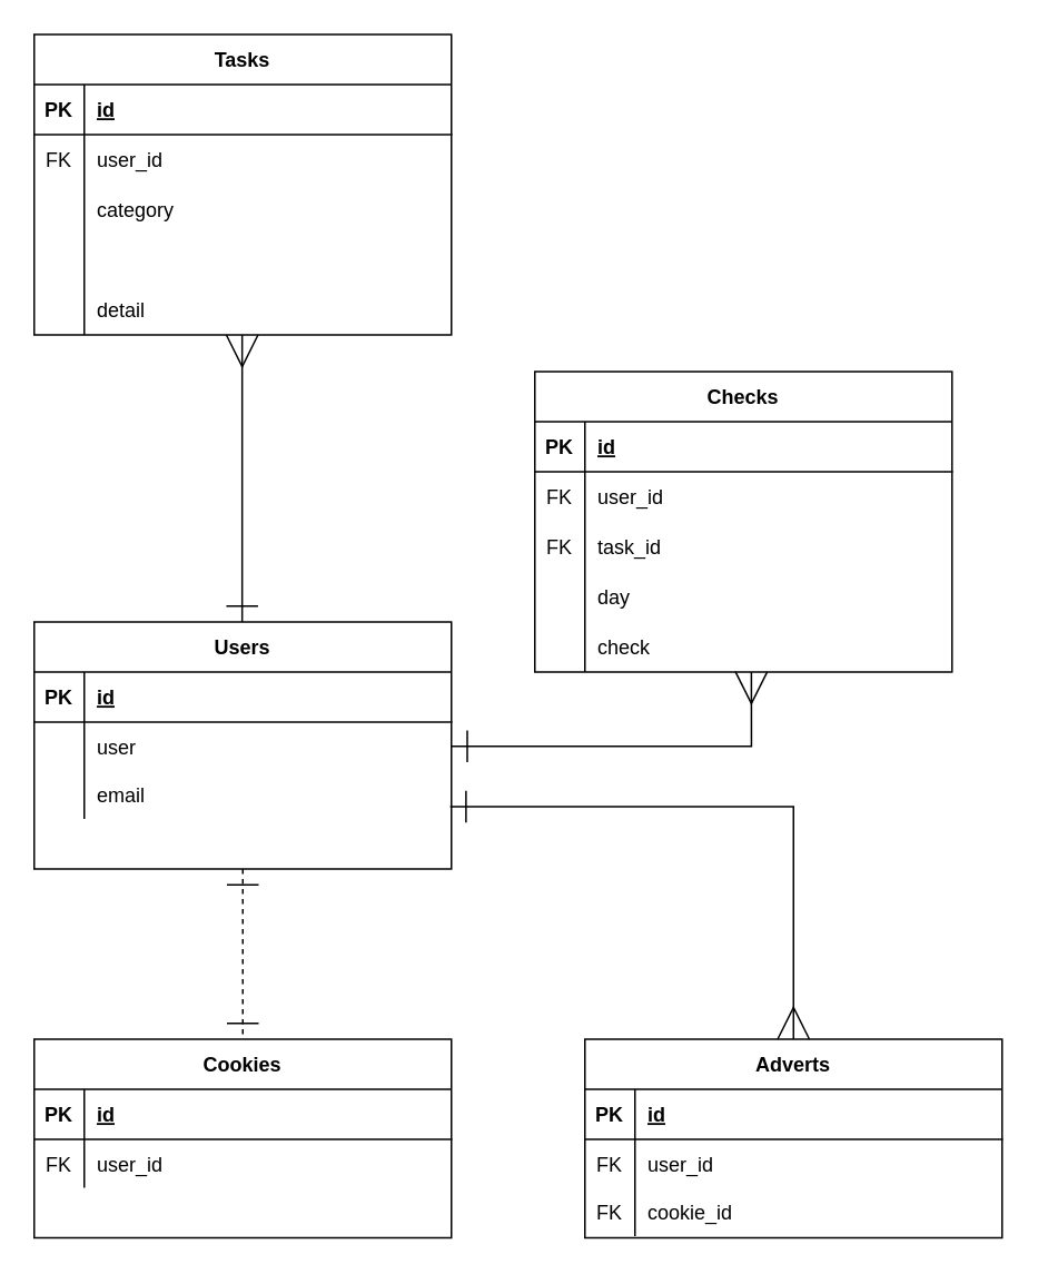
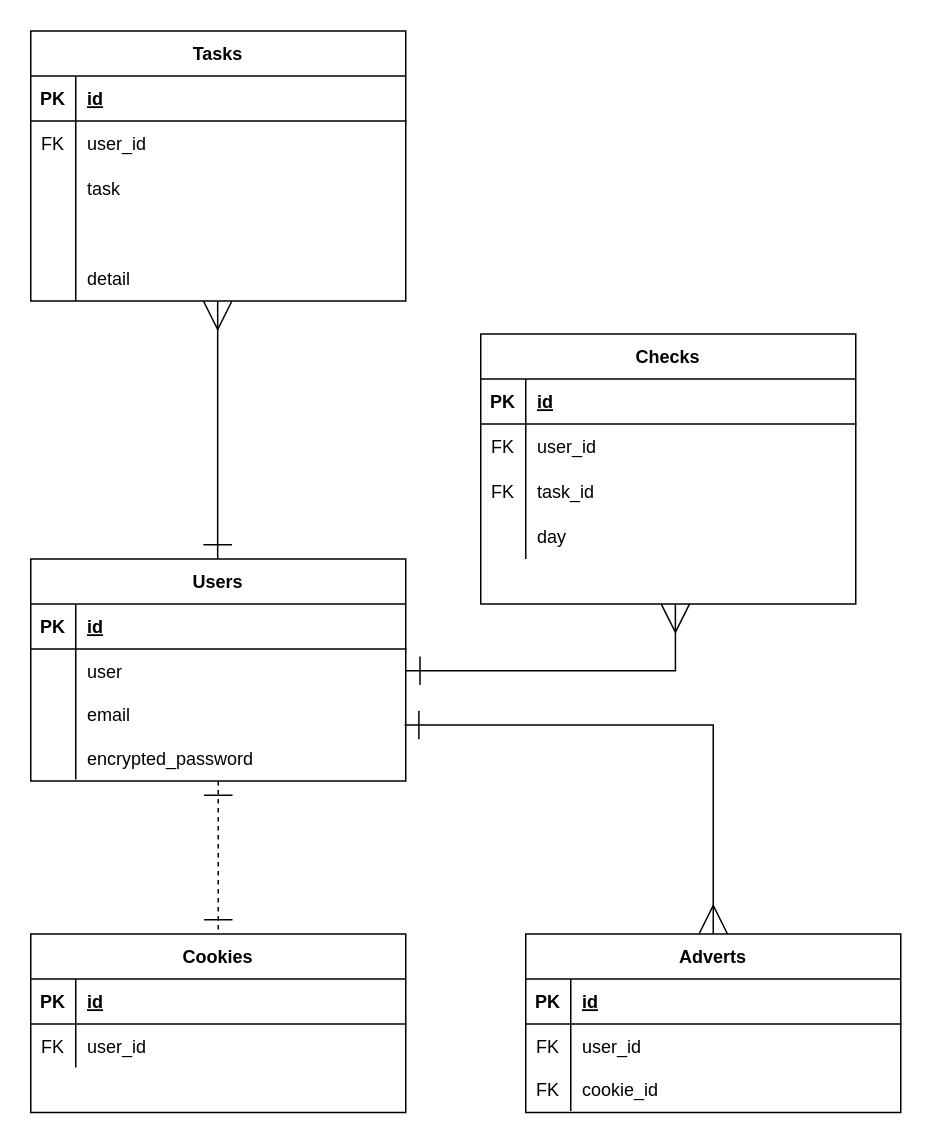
  <mxCell id="0" />
  <mxCell id="1" parent="0" />
  <mxCell id="2" value="Tasks" style="shape=table;startSize=30;container=1;collapsible=1;childLayout=tableLayout;fixedRows=1;rowLines=0;fontStyle=1;align=center;resizeLast=1;" parent="1" vertex="1"><mxGeometry x="20" y="20" width="250" height="180" as="geometry" /></mxCell>
  <mxCell id="3" value="" style="shape=partialRectangle;collapsible=0;dropTarget=0;pointerEvents=0;fillColor=none;points=[[0,0.5],[1,0.5]];portConstraint=eastwest;top=0;left=0;right=0;bottom=1;" parent="2" vertex="1"><mxGeometry y="30" width="250" height="30" as="geometry" /></mxCell>
  <mxCell id="4" value="PK" style="shape=partialRectangle;overflow=hidden;connectable=0;top=0;left=0;bottom=0;right=0;fontStyle=1;strokeWidth=1;fillColor=none;" parent="3" vertex="1"><mxGeometry width="30" height="30" as="geometry"><mxRectangle width="30" height="30" as="alternateBounds" /></mxGeometry></mxCell>
  <mxCell id="5" value="id" style="shape=partialRectangle;overflow=hidden;connectable=0;top=0;left=0;bottom=0;right=0;align=left;spacingLeft=6;fontStyle=5;strokeWidth=2;strokeColor=default;fillColor=none;fillStyle=auto;" parent="3" vertex="1"><mxGeometry x="30" width="220" height="30" as="geometry"><mxRectangle width="220" height="30" as="alternateBounds" /></mxGeometry></mxCell>
  <mxCell id="6" value="" style="shape=partialRectangle;collapsible=0;dropTarget=0;pointerEvents=0;fillColor=none;points=[[0,0.5],[1,0.5]];portConstraint=eastwest;top=0;left=0;right=0;bottom=0;strokeWidth=1;" parent="2" vertex="1"><mxGeometry y="60" width="250" height="30" as="geometry" /></mxCell>
  <mxCell id="7" value="FK" style="shape=partialRectangle;overflow=hidden;connectable=0;top=0;left=0;bottom=0;right=0;strokeWidth=3;fillColor=none;" parent="6" vertex="1"><mxGeometry width="30" height="30" as="geometry"><mxRectangle width="30" height="30" as="alternateBounds" /></mxGeometry></mxCell>
  <mxCell id="8" value="user_id" style="shape=partialRectangle;overflow=hidden;connectable=0;top=0;left=0;bottom=0;right=0;align=left;spacingLeft=6;perimeterSpacing=1;strokeWidth=9;strokeColor=#FFFFFF;fillColor=none;" parent="6" vertex="1"><mxGeometry x="30" width="220" height="30" as="geometry"><mxRectangle width="220" height="30" as="alternateBounds" /></mxGeometry></mxCell>
  <mxCell id="9" value="" style="shape=partialRectangle;collapsible=0;dropTarget=0;pointerEvents=0;fillColor=none;points=[[0,0.5],[1,0.5]];portConstraint=eastwest;top=0;left=0;right=0;bottom=0;" parent="2" vertex="1"><mxGeometry y="90" width="250" height="30" as="geometry" /></mxCell>
  <mxCell id="10" value="" style="shape=partialRectangle;overflow=hidden;connectable=0;top=0;left=0;bottom=0;right=0;strokeWidth=3;fillColor=none;" parent="9" vertex="1"><mxGeometry width="30" height="30" as="geometry"><mxRectangle width="30" height="30" as="alternateBounds" /></mxGeometry></mxCell>
- <mxCell id="11" value="category" style="shape=partialRectangle;overflow=hidden;connectable=0;top=0;left=0;bottom=0;right=0;align=left;spacingLeft=6;perimeterSpacing=0;strokeWidth=9;fillColor=none;" parent="9" vertex="1"><mxGeometry x="30" width="220" height="30" as="geometry"><mxRectangle width="220" height="30" as="alternateBounds" /></mxGeometry></mxCell>
+ <mxCell id="11" value="task" style="shape=partialRectangle;overflow=hidden;connectable=0;top=0;left=0;bottom=0;right=0;align=left;spacingLeft=6;perimeterSpacing=0;strokeWidth=9;fillColor=none;" parent="9" vertex="1"><mxGeometry x="30" width="220" height="30" as="geometry"><mxRectangle width="220" height="30" as="alternateBounds" /></mxGeometry></mxCell>
  <mxCell id="12" value="" style="shape=partialRectangle;collapsible=0;dropTarget=0;pointerEvents=0;fillColor=none;points=[[0,0.5],[1,0.5]];portConstraint=eastwest;top=0;left=0;right=0;bottom=0;" parent="2" vertex="1"><mxGeometry y="120" width="250" height="30" as="geometry" /></mxCell>
  <mxCell id="13" value="" style="shape=partialRectangle;overflow=hidden;connectable=0;top=0;left=0;bottom=0;right=0;strokeWidth=3;fillColor=none;" parent="12" vertex="1"><mxGeometry width="30" height="30" as="geometry"><mxRectangle width="30" height="30" as="alternateBounds" /></mxGeometry></mxCell>
  <mxCell id="14" value="" style="shape=partialRectangle;collapsible=0;dropTarget=0;pointerEvents=0;fillColor=none;points=[[0,0.5],[1,0.5]];portConstraint=eastwest;top=0;left=0;right=0;bottom=0;" parent="2" vertex="1"><mxGeometry y="150" width="250" height="30" as="geometry" /></mxCell>
  <mxCell id="15" value="" style="shape=partialRectangle;overflow=hidden;connectable=0;top=0;left=0;bottom=0;right=0;strokeWidth=3;fillColor=none;" parent="14" vertex="1"><mxGeometry width="30" height="30" as="geometry"><mxRectangle width="30" height="30" as="alternateBounds" /></mxGeometry></mxCell>
  <mxCell id="16" value="detail" style="shape=partialRectangle;overflow=hidden;connectable=0;top=0;left=0;bottom=0;right=0;align=left;spacingLeft=6;perimeterSpacing=0;strokeWidth=9;fillColor=none;" parent="14" vertex="1"><mxGeometry x="30" width="220" height="30" as="geometry"><mxRectangle width="220" height="30" as="alternateBounds" /></mxGeometry></mxCell>
  <mxCell id="17" value="" style="edgeStyle=orthogonalEdgeStyle;rounded=0;orthogonalLoop=1;jettySize=auto;html=1;startArrow=ERone;startFill=0;endArrow=ERone;endFill=0;strokeWidth=1;targetPerimeterSpacing=0;sourcePerimeterSpacing=0;entryX=0.5;entryY=0;entryDx=0;entryDy=0;endSize=17;startSize=17;exitX=0.5;exitY=1;exitDx=0;exitDy=0;dashed=1;" parent="1" source="18" target="31" edge="1"><mxGeometry relative="1" as="geometry"><mxPoint x="145" y="122" as="sourcePoint" /></mxGeometry></mxCell>
  <mxCell id="18" value="Users" style="shape=table;startSize=30;container=1;collapsible=1;childLayout=tableLayout;fixedRows=1;rowLines=0;fontStyle=1;align=center;resizeLast=1;" parent="1" vertex="1"><mxGeometry x="20" y="372" width="250" height="148" as="geometry" /></mxCell>
  <mxCell id="19" value="" style="shape=partialRectangle;collapsible=0;dropTarget=0;pointerEvents=0;fillColor=none;points=[[0,0.5],[1,0.5]];portConstraint=eastwest;top=0;left=0;right=0;bottom=1;" parent="18" vertex="1"><mxGeometry y="30" width="250" height="30" as="geometry" /></mxCell>
  <mxCell id="20" value="PK" style="shape=partialRectangle;overflow=hidden;connectable=0;fillColor=none;top=0;left=0;bottom=0;right=0;fontStyle=1;" parent="19" vertex="1"><mxGeometry width="30" height="30" as="geometry"><mxRectangle width="30" height="30" as="alternateBounds" /></mxGeometry></mxCell>
  <mxCell id="21" value="id" style="shape=partialRectangle;overflow=hidden;connectable=0;fillColor=none;top=0;left=0;bottom=0;right=0;align=left;spacingLeft=6;fontStyle=5;" parent="19" vertex="1"><mxGeometry x="30" width="220" height="30" as="geometry"><mxRectangle width="220" height="30" as="alternateBounds" /></mxGeometry></mxCell>
  <mxCell id="22" value="" style="shape=partialRectangle;collapsible=0;dropTarget=0;pointerEvents=0;fillColor=none;points=[[0,0.5],[1,0.5]];portConstraint=eastwest;top=0;left=0;right=0;bottom=0;" parent="18" vertex="1"><mxGeometry y="60" width="250" height="29" as="geometry" /></mxCell>
  <mxCell id="23" value="" style="shape=partialRectangle;overflow=hidden;connectable=0;fillColor=none;top=0;left=0;bottom=0;right=0;" parent="22" vertex="1"><mxGeometry width="30" height="29" as="geometry"><mxRectangle width="30" height="29" as="alternateBounds" /></mxGeometry></mxCell>
  <mxCell id="24" value="user" style="shape=partialRectangle;overflow=hidden;connectable=0;fillColor=none;top=0;left=0;bottom=0;right=0;align=left;spacingLeft=6;" parent="22" vertex="1"><mxGeometry x="30" width="220" height="29" as="geometry"><mxRectangle width="220" height="29" as="alternateBounds" /></mxGeometry></mxCell>
  <mxCell id="25" value="" style="shape=partialRectangle;collapsible=0;dropTarget=0;pointerEvents=0;fillColor=none;points=[[0,0.5],[1,0.5]];portConstraint=eastwest;top=0;left=0;right=0;bottom=0;" parent="18" vertex="1"><mxGeometry y="89" width="250" height="29" as="geometry" /></mxCell>
  <mxCell id="26" value="" style="shape=partialRectangle;overflow=hidden;connectable=0;fillColor=none;top=0;left=0;bottom=0;right=0;" parent="25" vertex="1"><mxGeometry width="30" height="29" as="geometry"><mxRectangle width="30" height="29" as="alternateBounds" /></mxGeometry></mxCell>
  <mxCell id="27" value="email" style="shape=partialRectangle;overflow=hidden;connectable=0;fillColor=none;top=0;left=0;bottom=0;right=0;align=left;spacingLeft=6;" parent="25" vertex="1"><mxGeometry x="30" width="220" height="29" as="geometry"><mxRectangle width="220" height="29" as="alternateBounds" /></mxGeometry></mxCell>
  <mxCell id="28" value="" style="shape=partialRectangle;collapsible=0;dropTarget=0;pointerEvents=0;fillColor=none;points=[[0,0.5],[1,0.5]];portConstraint=eastwest;top=0;left=0;right=0;bottom=0;" parent="18" vertex="1"><mxGeometry y="118" width="250" height="29" as="geometry" /></mxCell>
  <mxCell id="29" value="" style="shape=partialRectangle;overflow=hidden;connectable=0;fillColor=none;top=0;left=0;bottom=0;right=0;" parent="28" vertex="1"><mxGeometry width="30" height="29" as="geometry"><mxRectangle width="30" height="29" as="alternateBounds" /></mxGeometry></mxCell>
+ <mxCell id="30" value="encrypted_password" style="shape=partialRectangle;overflow=hidden;connectable=0;fillColor=none;top=0;left=0;bottom=0;right=0;align=left;spacingLeft=6;" parent="28" vertex="1"><mxGeometry x="30" width="220" height="29" as="geometry"><mxRectangle width="220" height="29" as="alternateBounds" /></mxGeometry></mxCell>
  <mxCell id="31" value="Cookies" style="shape=table;startSize=30;container=1;collapsible=1;childLayout=tableLayout;fixedRows=1;rowLines=0;fontStyle=1;align=center;resizeLast=1;" parent="1" vertex="1"><mxGeometry x="20" y="622" width="250" height="119" as="geometry" /></mxCell>
  <mxCell id="32" value="" style="shape=partialRectangle;collapsible=0;dropTarget=0;pointerEvents=0;fillColor=none;points=[[0,0.5],[1,0.5]];portConstraint=eastwest;top=0;left=0;right=0;bottom=1;" parent="31" vertex="1"><mxGeometry y="30" width="250" height="30" as="geometry" /></mxCell>
  <mxCell id="33" value="PK" style="shape=partialRectangle;overflow=hidden;connectable=0;fillColor=none;top=0;left=0;bottom=0;right=0;fontStyle=1;" parent="32" vertex="1"><mxGeometry width="30" height="30" as="geometry"><mxRectangle width="30" height="30" as="alternateBounds" /></mxGeometry></mxCell>
  <mxCell id="34" value="id" style="shape=partialRectangle;overflow=hidden;connectable=0;fillColor=none;top=0;left=0;bottom=0;right=0;align=left;spacingLeft=6;fontStyle=5;" parent="32" vertex="1"><mxGeometry x="30" width="220" height="30" as="geometry"><mxRectangle width="220" height="30" as="alternateBounds" /></mxGeometry></mxCell>
  <mxCell id="35" value="" style="shape=partialRectangle;collapsible=0;dropTarget=0;pointerEvents=0;fillColor=none;points=[[0,0.5],[1,0.5]];portConstraint=eastwest;top=0;left=0;right=0;bottom=0;" parent="31" vertex="1"><mxGeometry y="60" width="250" height="29" as="geometry" /></mxCell>
  <mxCell id="36" value="FK" style="shape=partialRectangle;overflow=hidden;connectable=0;fillColor=none;top=0;left=0;bottom=0;right=0;" parent="35" vertex="1"><mxGeometry width="30" height="29" as="geometry"><mxRectangle width="30" height="29" as="alternateBounds" /></mxGeometry></mxCell>
  <mxCell id="37" value="user_id" style="shape=partialRectangle;overflow=hidden;connectable=0;fillColor=none;top=0;left=0;bottom=0;right=0;align=left;spacingLeft=6;" parent="35" vertex="1"><mxGeometry x="30" width="220" height="29" as="geometry"><mxRectangle width="220" height="29" as="alternateBounds" /></mxGeometry></mxCell>
  <mxCell id="38" value="" style="shape=partialRectangle;collapsible=0;dropTarget=0;pointerEvents=0;fillColor=none;points=[[0,0.5],[1,0.5]];portConstraint=eastwest;top=0;left=0;right=0;bottom=0;" parent="31" vertex="1"><mxGeometry y="89" width="250" height="29" as="geometry" /></mxCell>
  <mxCell id="39" value="" style="shape=partialRectangle;overflow=hidden;connectable=0;fillColor=none;top=0;left=0;bottom=0;right=0;" parent="38" vertex="1"><mxGeometry width="30" height="29" as="geometry"><mxRectangle width="30" height="29" as="alternateBounds" /></mxGeometry></mxCell>
  <mxCell id="40" value="" style="edgeStyle=orthogonalEdgeStyle;rounded=0;orthogonalLoop=1;jettySize=auto;html=1;startArrow=ERmany;startFill=0;endArrow=ERone;endFill=0;strokeWidth=1;targetPerimeterSpacing=0;sourcePerimeterSpacing=0;entryX=0.5;entryY=0;entryDx=0;entryDy=0;endSize=17;startSize=17;exitX=0.5;exitY=1;exitDx=0;exitDy=0;" parent="1" edge="1"><mxGeometry relative="1" as="geometry"><mxPoint x="144.62" y="200" as="sourcePoint" /><mxPoint x="144.62" y="372" as="targetPoint" /></mxGeometry></mxCell>
  <mxCell id="41" value="Checks" style="shape=table;startSize=30;container=1;collapsible=1;childLayout=tableLayout;fixedRows=1;rowLines=0;fontStyle=1;align=center;resizeLast=1;" parent="1" vertex="1"><mxGeometry x="320" y="222" width="250" height="180" as="geometry" /></mxCell>
  <mxCell id="42" value="" style="shape=partialRectangle;collapsible=0;dropTarget=0;pointerEvents=0;fillColor=none;points=[[0,0.5],[1,0.5]];portConstraint=eastwest;top=0;left=0;right=0;bottom=1;" parent="41" vertex="1"><mxGeometry y="30" width="250" height="30" as="geometry" /></mxCell>
  <mxCell id="43" value="PK" style="shape=partialRectangle;overflow=hidden;connectable=0;fillColor=none;top=0;left=0;bottom=0;right=0;fontStyle=1;" parent="42" vertex="1"><mxGeometry width="30" height="30" as="geometry"><mxRectangle width="30" height="30" as="alternateBounds" /></mxGeometry></mxCell>
  <mxCell id="44" value="id" style="shape=partialRectangle;overflow=hidden;connectable=0;fillColor=none;top=0;left=0;bottom=0;right=0;align=left;spacingLeft=6;fontStyle=5;" parent="42" vertex="1"><mxGeometry x="30" width="220" height="30" as="geometry"><mxRectangle width="220" height="30" as="alternateBounds" /></mxGeometry></mxCell>
  <mxCell id="45" value="" style="shape=partialRectangle;collapsible=0;dropTarget=0;pointerEvents=0;fillColor=none;points=[[0,0.5],[1,0.5]];portConstraint=eastwest;top=0;left=0;right=0;bottom=0;" parent="41" vertex="1"><mxGeometry y="60" width="250" height="30" as="geometry" /></mxCell>
  <mxCell id="46" value="FK" style="shape=partialRectangle;overflow=hidden;connectable=0;fillColor=none;top=0;left=0;bottom=0;right=0;" parent="45" vertex="1"><mxGeometry width="30" height="30" as="geometry"><mxRectangle width="30" height="30" as="alternateBounds" /></mxGeometry></mxCell>
  <mxCell id="47" value="user_id" style="shape=partialRectangle;overflow=hidden;connectable=0;fillColor=none;top=0;left=0;bottom=0;right=0;align=left;spacingLeft=6;perimeterSpacing=1;strokeWidth=7;" parent="45" vertex="1"><mxGeometry x="30" width="220" height="30" as="geometry"><mxRectangle width="220" height="30" as="alternateBounds" /></mxGeometry></mxCell>
  <mxCell id="48" value="" style="shape=partialRectangle;collapsible=0;dropTarget=0;pointerEvents=0;fillColor=none;points=[[0,0.5],[1,0.5]];portConstraint=eastwest;top=0;left=0;right=0;bottom=0;" parent="41" vertex="1"><mxGeometry y="90" width="250" height="30" as="geometry" /></mxCell>
  <mxCell id="49" value="FK" style="shape=partialRectangle;overflow=hidden;connectable=0;fillColor=none;top=0;left=0;bottom=0;right=0;" parent="48" vertex="1"><mxGeometry width="30" height="30" as="geometry"><mxRectangle width="30" height="30" as="alternateBounds" /></mxGeometry></mxCell>
  <mxCell id="50" value="task_id" style="shape=partialRectangle;overflow=hidden;connectable=0;fillColor=none;top=0;left=0;bottom=0;right=0;align=left;spacingLeft=6;" parent="48" vertex="1"><mxGeometry x="30" width="220" height="30" as="geometry"><mxRectangle width="220" height="30" as="alternateBounds" /></mxGeometry></mxCell>
  <mxCell id="51" value="" style="shape=partialRectangle;collapsible=0;dropTarget=0;pointerEvents=0;fillColor=none;points=[[0,0.5],[1,0.5]];portConstraint=eastwest;top=0;left=0;right=0;bottom=0;" parent="41" vertex="1"><mxGeometry y="120" width="250" height="30" as="geometry" /></mxCell>
  <mxCell id="52" value="" style="shape=partialRectangle;overflow=hidden;connectable=0;fillColor=none;top=0;left=0;bottom=0;right=0;" parent="51" vertex="1"><mxGeometry width="30" height="30" as="geometry"><mxRectangle width="30" height="30" as="alternateBounds" /></mxGeometry></mxCell>
  <mxCell id="53" value="day" style="shape=partialRectangle;overflow=hidden;connectable=0;fillColor=none;top=0;left=0;bottom=0;right=0;align=left;spacingLeft=6;" parent="51" vertex="1"><mxGeometry x="30" width="220" height="30" as="geometry"><mxRectangle width="220" height="30" as="alternateBounds" /></mxGeometry></mxCell>
  <mxCell id="54" value="" style="shape=partialRectangle;collapsible=0;dropTarget=0;pointerEvents=0;fillColor=none;points=[[0,0.5],[1,0.5]];portConstraint=eastwest;top=0;left=0;right=0;bottom=0;" parent="41" vertex="1"><mxGeometry y="150" width="250" height="30" as="geometry" /></mxCell>
  <mxCell id="55" value="" style="shape=partialRectangle;overflow=hidden;connectable=0;fillColor=none;top=0;left=0;bottom=0;right=0;" parent="54" vertex="1"><mxGeometry width="30" height="30" as="geometry"><mxRectangle width="30" height="30" as="alternateBounds" /></mxGeometry></mxCell>
- <mxCell id="56" value="check" style="shape=partialRectangle;overflow=hidden;connectable=0;fillColor=none;top=0;left=0;bottom=0;right=0;align=left;spacingLeft=6;" parent="54" vertex="1"><mxGeometry x="30" width="220" height="30" as="geometry"><mxRectangle width="220" height="30" as="alternateBounds" /></mxGeometry></mxCell>
  <mxCell id="57" value="" style="edgeStyle=orthogonalEdgeStyle;rounded=0;orthogonalLoop=1;jettySize=auto;html=1;endArrow=ERmany;endFill=0;startSize=17;endSize=17;startArrow=ERone;startFill=0;exitX=1;exitY=0.5;exitDx=0;exitDy=0;entryX=0.519;entryY=0.998;entryDx=0;entryDy=0;entryPerimeter=0;" parent="1" source="22" target="54" edge="1"><mxGeometry relative="1" as="geometry"><mxPoint x="280" y="442" as="sourcePoint" /><mxPoint x="450" y="402" as="targetPoint" /></mxGeometry></mxCell>
  <mxCell id="58" value="Adverts" style="shape=table;startSize=30;container=1;collapsible=1;childLayout=tableLayout;fixedRows=1;rowLines=0;fontStyle=1;align=center;resizeLast=1;" parent="1" vertex="1"><mxGeometry x="350" y="622" width="250" height="119" as="geometry" /></mxCell>
  <mxCell id="59" value="" style="shape=partialRectangle;collapsible=0;dropTarget=0;pointerEvents=0;fillColor=none;points=[[0,0.5],[1,0.5]];portConstraint=eastwest;top=0;left=0;right=0;bottom=1;" parent="58" vertex="1"><mxGeometry y="30" width="250" height="30" as="geometry" /></mxCell>
  <mxCell id="60" value="PK" style="shape=partialRectangle;overflow=hidden;connectable=0;fillColor=none;top=0;left=0;bottom=0;right=0;fontStyle=1;" parent="59" vertex="1"><mxGeometry width="30" height="30" as="geometry"><mxRectangle width="30" height="30" as="alternateBounds" /></mxGeometry></mxCell>
  <mxCell id="61" value="id" style="shape=partialRectangle;overflow=hidden;connectable=0;fillColor=none;top=0;left=0;bottom=0;right=0;align=left;spacingLeft=6;fontStyle=5;" parent="59" vertex="1"><mxGeometry x="30" width="220" height="30" as="geometry"><mxRectangle width="220" height="30" as="alternateBounds" /></mxGeometry></mxCell>
  <mxCell id="62" value="" style="shape=partialRectangle;collapsible=0;dropTarget=0;pointerEvents=0;fillColor=none;points=[[0,0.5],[1,0.5]];portConstraint=eastwest;top=0;left=0;right=0;bottom=0;" parent="58" vertex="1"><mxGeometry y="60" width="250" height="29" as="geometry" /></mxCell>
  <mxCell id="63" value="FK" style="shape=partialRectangle;overflow=hidden;connectable=0;fillColor=none;top=0;left=0;bottom=0;right=0;" parent="62" vertex="1"><mxGeometry width="30" height="29" as="geometry"><mxRectangle width="30" height="29" as="alternateBounds" /></mxGeometry></mxCell>
  <mxCell id="64" value="user_id" style="shape=partialRectangle;overflow=hidden;connectable=0;fillColor=none;top=0;left=0;bottom=0;right=0;align=left;spacingLeft=6;" parent="62" vertex="1"><mxGeometry x="30" width="220" height="29" as="geometry"><mxRectangle width="220" height="29" as="alternateBounds" /></mxGeometry></mxCell>
  <mxCell id="65" value="" style="shape=partialRectangle;collapsible=0;dropTarget=0;pointerEvents=0;fillColor=none;points=[[0,0.5],[1,0.5]];portConstraint=eastwest;top=0;left=0;right=0;bottom=0;" parent="58" vertex="1"><mxGeometry y="89" width="250" height="29" as="geometry" /></mxCell>
  <mxCell id="66" value="FK" style="shape=partialRectangle;overflow=hidden;connectable=0;fillColor=none;top=0;left=0;bottom=0;right=0;" parent="65" vertex="1"><mxGeometry width="30" height="29" as="geometry"><mxRectangle width="30" height="29" as="alternateBounds" /></mxGeometry></mxCell>
  <mxCell id="67" value="cookie_id" style="shape=partialRectangle;overflow=hidden;connectable=0;fillColor=none;top=0;left=0;bottom=0;right=0;align=left;spacingLeft=6;" parent="65" vertex="1"><mxGeometry x="30" width="220" height="29" as="geometry"><mxRectangle width="220" height="29" as="alternateBounds" /></mxGeometry></mxCell>
  <mxCell id="68" value="" style="edgeStyle=orthogonalEdgeStyle;rounded=0;orthogonalLoop=1;jettySize=auto;html=1;endArrow=ERmany;endFill=0;startSize=17;endSize=17;startArrow=ERone;startFill=0;exitX=0.997;exitY=0.746;exitDx=0;exitDy=0;entryX=0.5;entryY=0;entryDx=0;entryDy=0;exitPerimeter=0;" parent="1" source="25" target="58" edge="1"><mxGeometry relative="1" as="geometry"><mxPoint x="460" y="412" as="sourcePoint" /><mxPoint x="280" y="457" as="targetPoint" /></mxGeometry></mxCell>
